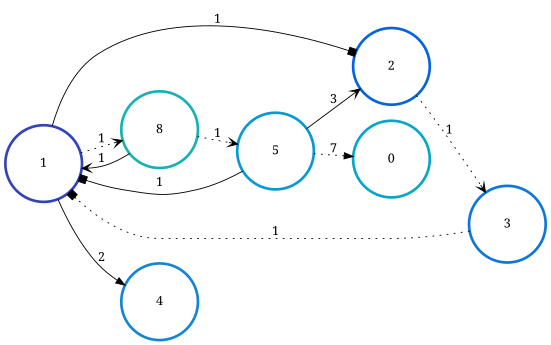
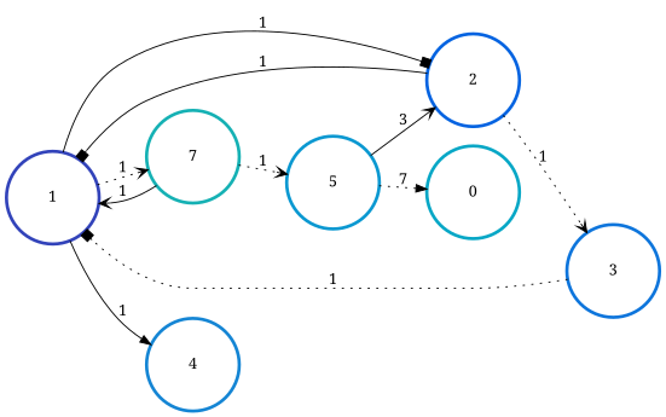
  digraph {
    fontname="Noto Serif"
    rankdir=LR
    node [fontname="Noto Serif" penwidth=3]
    edge [arrowhead=vee color=black fontname="Noto Serif" penwidth=1 style=dotted]
    n1 [color="#3243BA" height=1.2 label=1 width=1.2]
    n2 [color="#0363E1" height=1.2 label=2 width=1.2]
    n3 [color="#1485D4" height=1.2 label=4 width=1.2]
-   n4 [color="#15B1B4" height=1.2 label=8 width=1.2]
+   n4 [color="#15B1B4" height=1.2 label=7 width=1.2]
    n5 [color="#0D75DC" height=1.2 label=3 width=1.2]
    n6 [color="#0998D1" height=1.2 label=5 width=1.2]
    n7 [color="#06A7C6" height=1.2 label=0 width=1.2]
    n1 -> n2 [arrowhead=box label=1 style=solid]
-   n1 -> n3 [arrowhead=normal label=2 style=bold]
+   n1 -> n3 [arrowhead=normal label=1 style=bold]
    n1 -> n4 [label=1]
-   n6 -> n1 [arrowhead=box label=1 style=solid]
+   n2 -> n1 [arrowhead=box label=1 style=solid]
    n2 -> n5 [label=1]
    n4 -> n1 [label=1 style=bold]
    n4 -> n6 [label=1]
    n5 -> n1 [arrowhead=box label=1]
    n6 -> n2 [label=3 style=solid]
    n6 -> n7 [arrowhead=normal label=7]
  }
